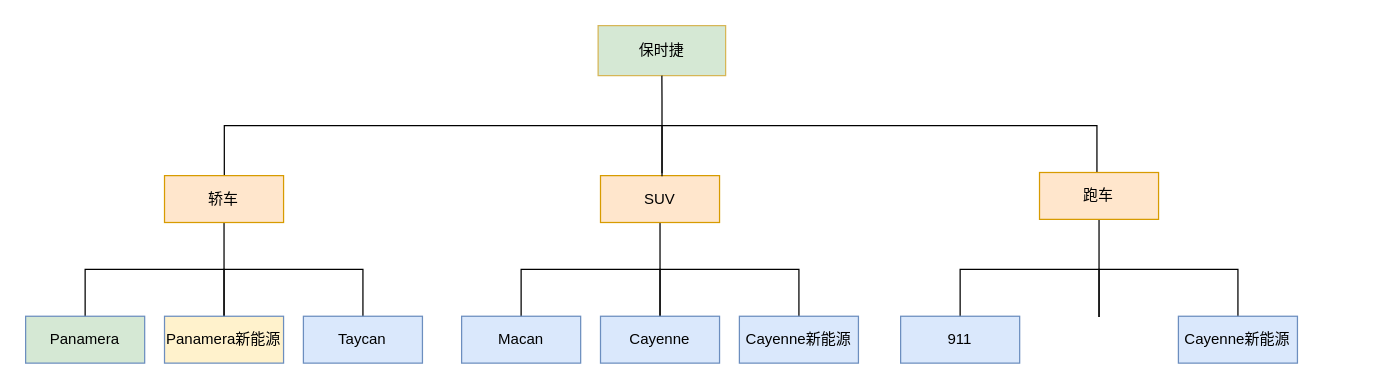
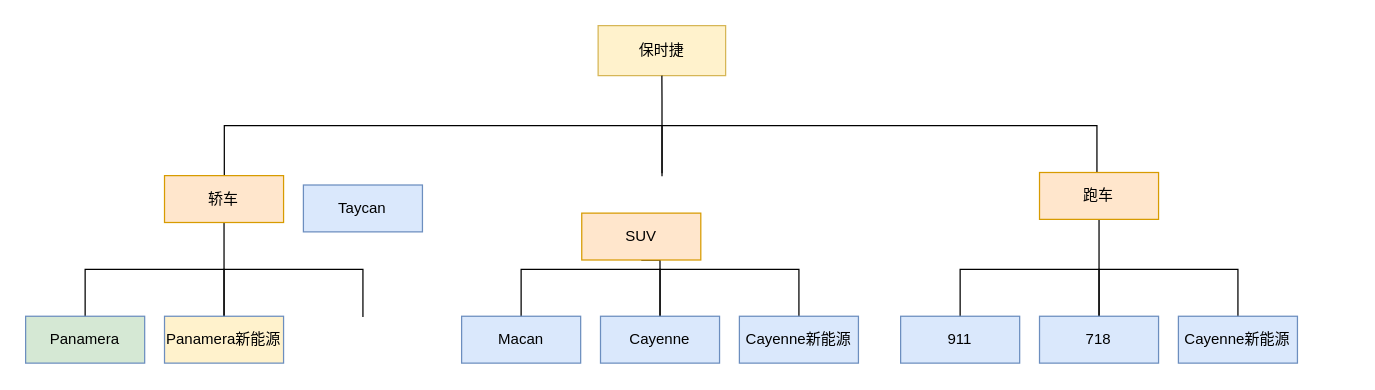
  <mxCell id="0" />
  <mxCell id="1" parent="0" />
  <mxCell id="2" value="" style="group" vertex="1" connectable="0" parent="1"><mxGeometry x="218" y="40" width="859.46" height="250" as="geometry" /></mxCell>
  <mxCell id="3" style="edgeStyle=orthogonalEdgeStyle;rounded=0;orthogonalLoop=1;jettySize=auto;html=1;exitX=0.5;exitY=1;exitDx=0;exitDy=0;entryX=1;entryY=1;entryDx=0;entryDy=0;endArrow=none;endFill=0;" edge="1" parent="2" source="4" target="10"><mxGeometry relative="1" as="geometry" /></mxCell>
- <mxCell id="4" value="SUV" style="rounded=0;whiteSpace=wrap;html=1;fillColor=#ffe6cc;strokeColor=#d79b00;" vertex="1" parent="2"><mxGeometry x="261.905" y="100" width="95.238" height="37.5" as="geometry" /></mxCell>
+ <mxCell id="4" value="SUV" style="rounded=0;whiteSpace=wrap;html=1;fillColor=#ffe6cc;strokeColor=#d79b00;" vertex="1" parent="2"><mxGeometry x="246.905" y="130" width="95.238" height="37.5" as="geometry" /></mxCell>
  <mxCell id="5" value="" style="shape=partialRectangle;whiteSpace=wrap;html=1;bottom=1;right=1;left=1;top=0;fillColor=none;routingCenterX=-0.5;rotation=-180;" vertex="1" parent="2"><mxGeometry x="-39.05" y="60" width="350.16" height="40" as="geometry" /></mxCell>
  <mxCell id="6" value="" style="shape=partialRectangle;whiteSpace=wrap;html=1;bottom=1;right=1;left=1;top=0;fillColor=none;routingCenterX=-0.5;rotation=-180;" vertex="1" parent="2"><mxGeometry x="311.11" y="60" width="347.93" height="37.5" as="geometry" /></mxCell>
  <mxCell id="7" style="edgeStyle=orthogonalEdgeStyle;rounded=0;orthogonalLoop=1;jettySize=auto;html=1;exitX=0.5;exitY=1;exitDx=0;exitDy=0;entryX=0;entryY=1;entryDx=0;entryDy=0;endArrow=none;endFill=0;" edge="1" parent="2" source="8" target="14"><mxGeometry relative="1" as="geometry" /></mxCell>
  <mxCell id="8" value="跑车" style="rounded=0;whiteSpace=wrap;html=1;fillColor=#ffe6cc;strokeColor=#d79b00;" vertex="1" parent="2"><mxGeometry x="613.112" y="97.5" width="95.238" height="37.5" as="geometry" /></mxCell>
  <mxCell id="9" value="" style="shape=partialRectangle;whiteSpace=wrap;html=1;bottom=1;right=1;left=1;top=0;fillColor=none;routingCenterX=-0.5;rotation=-180;" vertex="1" parent="2"><mxGeometry x="198.409" y="175" width="111.111" height="37.5" as="geometry" /></mxCell>
  <mxCell id="10" value="" style="shape=partialRectangle;whiteSpace=wrap;html=1;bottom=1;right=1;left=1;top=0;fillColor=none;routingCenterX=-0.5;rotation=-180;" vertex="1" parent="2"><mxGeometry x="309.52" y="175" width="111.111" height="37.5" as="geometry" /></mxCell>
  <mxCell id="11" value="Macan" style="rounded=0;whiteSpace=wrap;html=1;fillColor=#dae8fc;strokeColor=#6c8ebf;" vertex="1" parent="2"><mxGeometry x="150.79" y="212.5" width="95.238" height="37.5" as="geometry" /></mxCell>
  <mxCell id="12" value="Cayenne新能源" style="rounded=0;whiteSpace=wrap;html=1;fillColor=#dae8fc;strokeColor=#6c8ebf;" vertex="1" parent="2"><mxGeometry x="373.012" y="212.5" width="95.238" height="37.5" as="geometry" /></mxCell>
  <mxCell id="13" value="Cayenne" style="rounded=0;whiteSpace=wrap;html=1;fillColor=#dae8fc;strokeColor=#6c8ebf;" vertex="1" parent="2"><mxGeometry x="261.901" y="212.5" width="95.238" height="37.5" as="geometry" /></mxCell>
  <mxCell id="14" value="" style="shape=partialRectangle;whiteSpace=wrap;html=1;bottom=1;right=1;left=1;top=0;fillColor=none;routingCenterX=-0.5;rotation=-180;" vertex="1" parent="2"><mxGeometry x="549.619" y="175" width="111.111" height="37.5" as="geometry" /></mxCell>
  <mxCell id="15" value="" style="shape=partialRectangle;whiteSpace=wrap;html=1;bottom=1;right=1;left=1;top=0;fillColor=none;routingCenterX=-0.5;rotation=-180;" vertex="1" parent="2"><mxGeometry x="660.73" y="175" width="111.111" height="37.5" as="geometry" /></mxCell>
  <mxCell id="16" value="911" style="rounded=0;whiteSpace=wrap;html=1;fillColor=#dae8fc;strokeColor=#6c8ebf;" vertex="1" parent="2"><mxGeometry x="502" y="212.5" width="95.238" height="37.5" as="geometry" /></mxCell>
  <mxCell id="17" value="Cayenne新能源" style="rounded=0;whiteSpace=wrap;html=1;fillColor=#dae8fc;strokeColor=#6c8ebf;" vertex="1" parent="2"><mxGeometry x="724.222" y="212.5" width="95.238" height="37.5" as="geometry" /></mxCell>
+ <mxCell id="18" value="718" style="rounded=0;whiteSpace=wrap;html=1;fillColor=#dae8fc;strokeColor=#6c8ebf;" vertex="1" parent="2"><mxGeometry x="613.111" y="212.5" width="95.238" height="37.5" as="geometry" /></mxCell>
  <mxCell id="19" value="" style="shape=partialRectangle;whiteSpace=wrap;html=1;bottom=1;right=1;left=1;top=0;fillColor=none;routingCenterX=-0.5;rotation=-180;" vertex="1" parent="1"><mxGeometry x="67.619" y="215" width="111.111" height="37.5" as="geometry" /></mxCell>
  <mxCell id="20" value="" style="shape=partialRectangle;whiteSpace=wrap;html=1;bottom=1;right=1;left=1;top=0;fillColor=none;routingCenterX=-0.5;rotation=-180;" vertex="1" parent="1"><mxGeometry x="178.73" y="215" width="111.111" height="37.5" as="geometry" /></mxCell>
  <mxCell id="21" style="rounded=0;orthogonalLoop=1;jettySize=auto;html=1;exitX=0.5;exitY=1;exitDx=0;exitDy=0;endArrow=none;endFill=0;" edge="1" parent="1" source="22"><mxGeometry relative="1" as="geometry"><mxPoint x="178.73" y="215" as="targetPoint" /></mxGeometry></mxCell>
  <mxCell id="22" value="轿车" style="rounded=0;whiteSpace=wrap;html=1;fillColor=#ffe6cc;strokeColor=#d79b00;" vertex="1" parent="1"><mxGeometry x="131.111" y="140" width="95.238" height="37.5" as="geometry" /></mxCell>
  <mxCell id="23" value="Panamera&lt;br class=&quot;Apple-interchange-newline&quot;&gt;" style="rounded=0;whiteSpace=wrap;html=1;fillColor=#d5e8d4;strokeColor=#6c8ebf;" vertex="1" parent="1"><mxGeometry x="20" y="252.5" width="95.238" height="37.5" as="geometry" /></mxCell>
- <mxCell id="24" value="Taycan" style="rounded=0;whiteSpace=wrap;html=1;fillColor=#dae8fc;strokeColor=#6c8ebf;" vertex="1" parent="1"><mxGeometry x="242.222" y="252.5" width="95.238" height="37.5" as="geometry" /></mxCell>
+ <mxCell id="24" value="Taycan" style="rounded=0;whiteSpace=wrap;html=1;fillColor=#dae8fc;strokeColor=#6c8ebf;" vertex="1" parent="1"><mxGeometry x="242.222" y="147.5" width="95.238" height="37.5" as="geometry" /></mxCell>
  <mxCell id="25" value="Panamera新能源" style="rounded=0;whiteSpace=wrap;html=1;fillColor=#fff2cc;strokeColor=#6c8ebf;" vertex="1" parent="1"><mxGeometry x="131.111" y="252.5" width="95.238" height="37.5" as="geometry" /></mxCell>
- <mxCell id="26" value="保时捷" style="rounded=0;whiteSpace=wrap;html=1;fillColor=#d5e8d4;strokeColor=#d6b656;" vertex="1" parent="1"><mxGeometry x="478" y="20" width="102" height="40" as="geometry" /></mxCell>
+ <mxCell id="26" value="保时捷" style="rounded=0;whiteSpace=wrap;html=1;fillColor=#fff2cc;strokeColor=#d6b656;" vertex="1" parent="1"><mxGeometry x="478" y="20" width="102" height="40" as="geometry" /></mxCell>
  <mxCell id="27" style="edgeStyle=orthogonalEdgeStyle;rounded=0;orthogonalLoop=1;jettySize=auto;html=1;exitX=1;exitY=1;exitDx=0;exitDy=0;endArrow=none;endFill=0;" edge="1" parent="1" source="6" target="26"><mxGeometry relative="1" as="geometry" /></mxCell>
